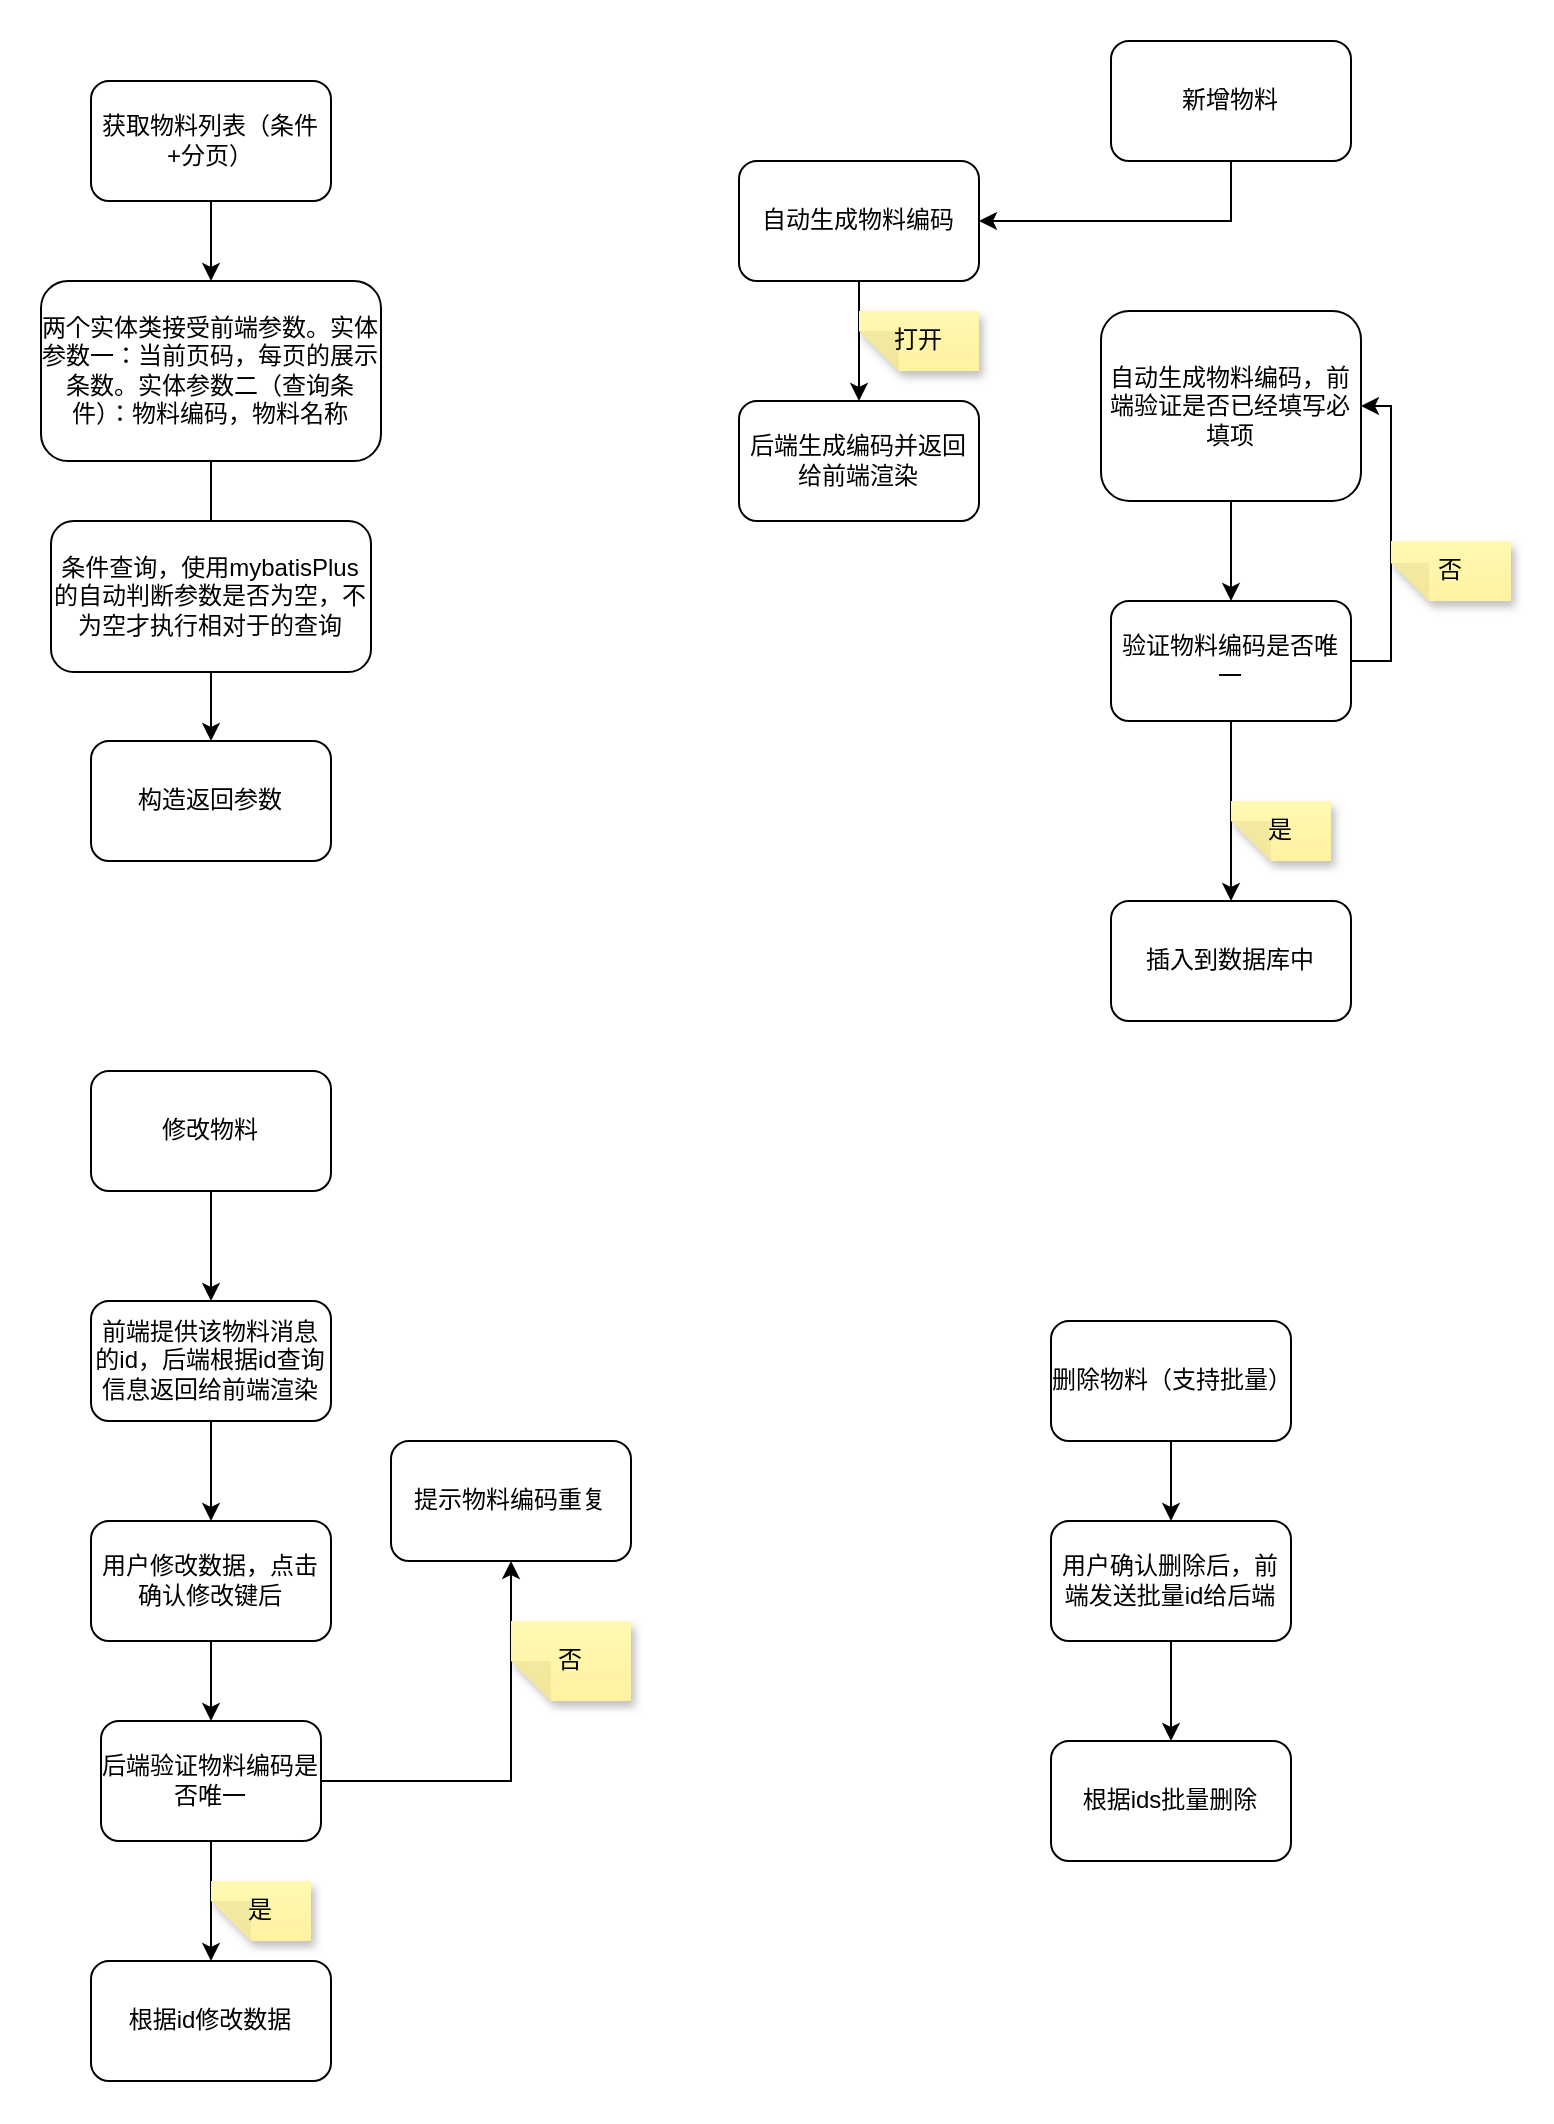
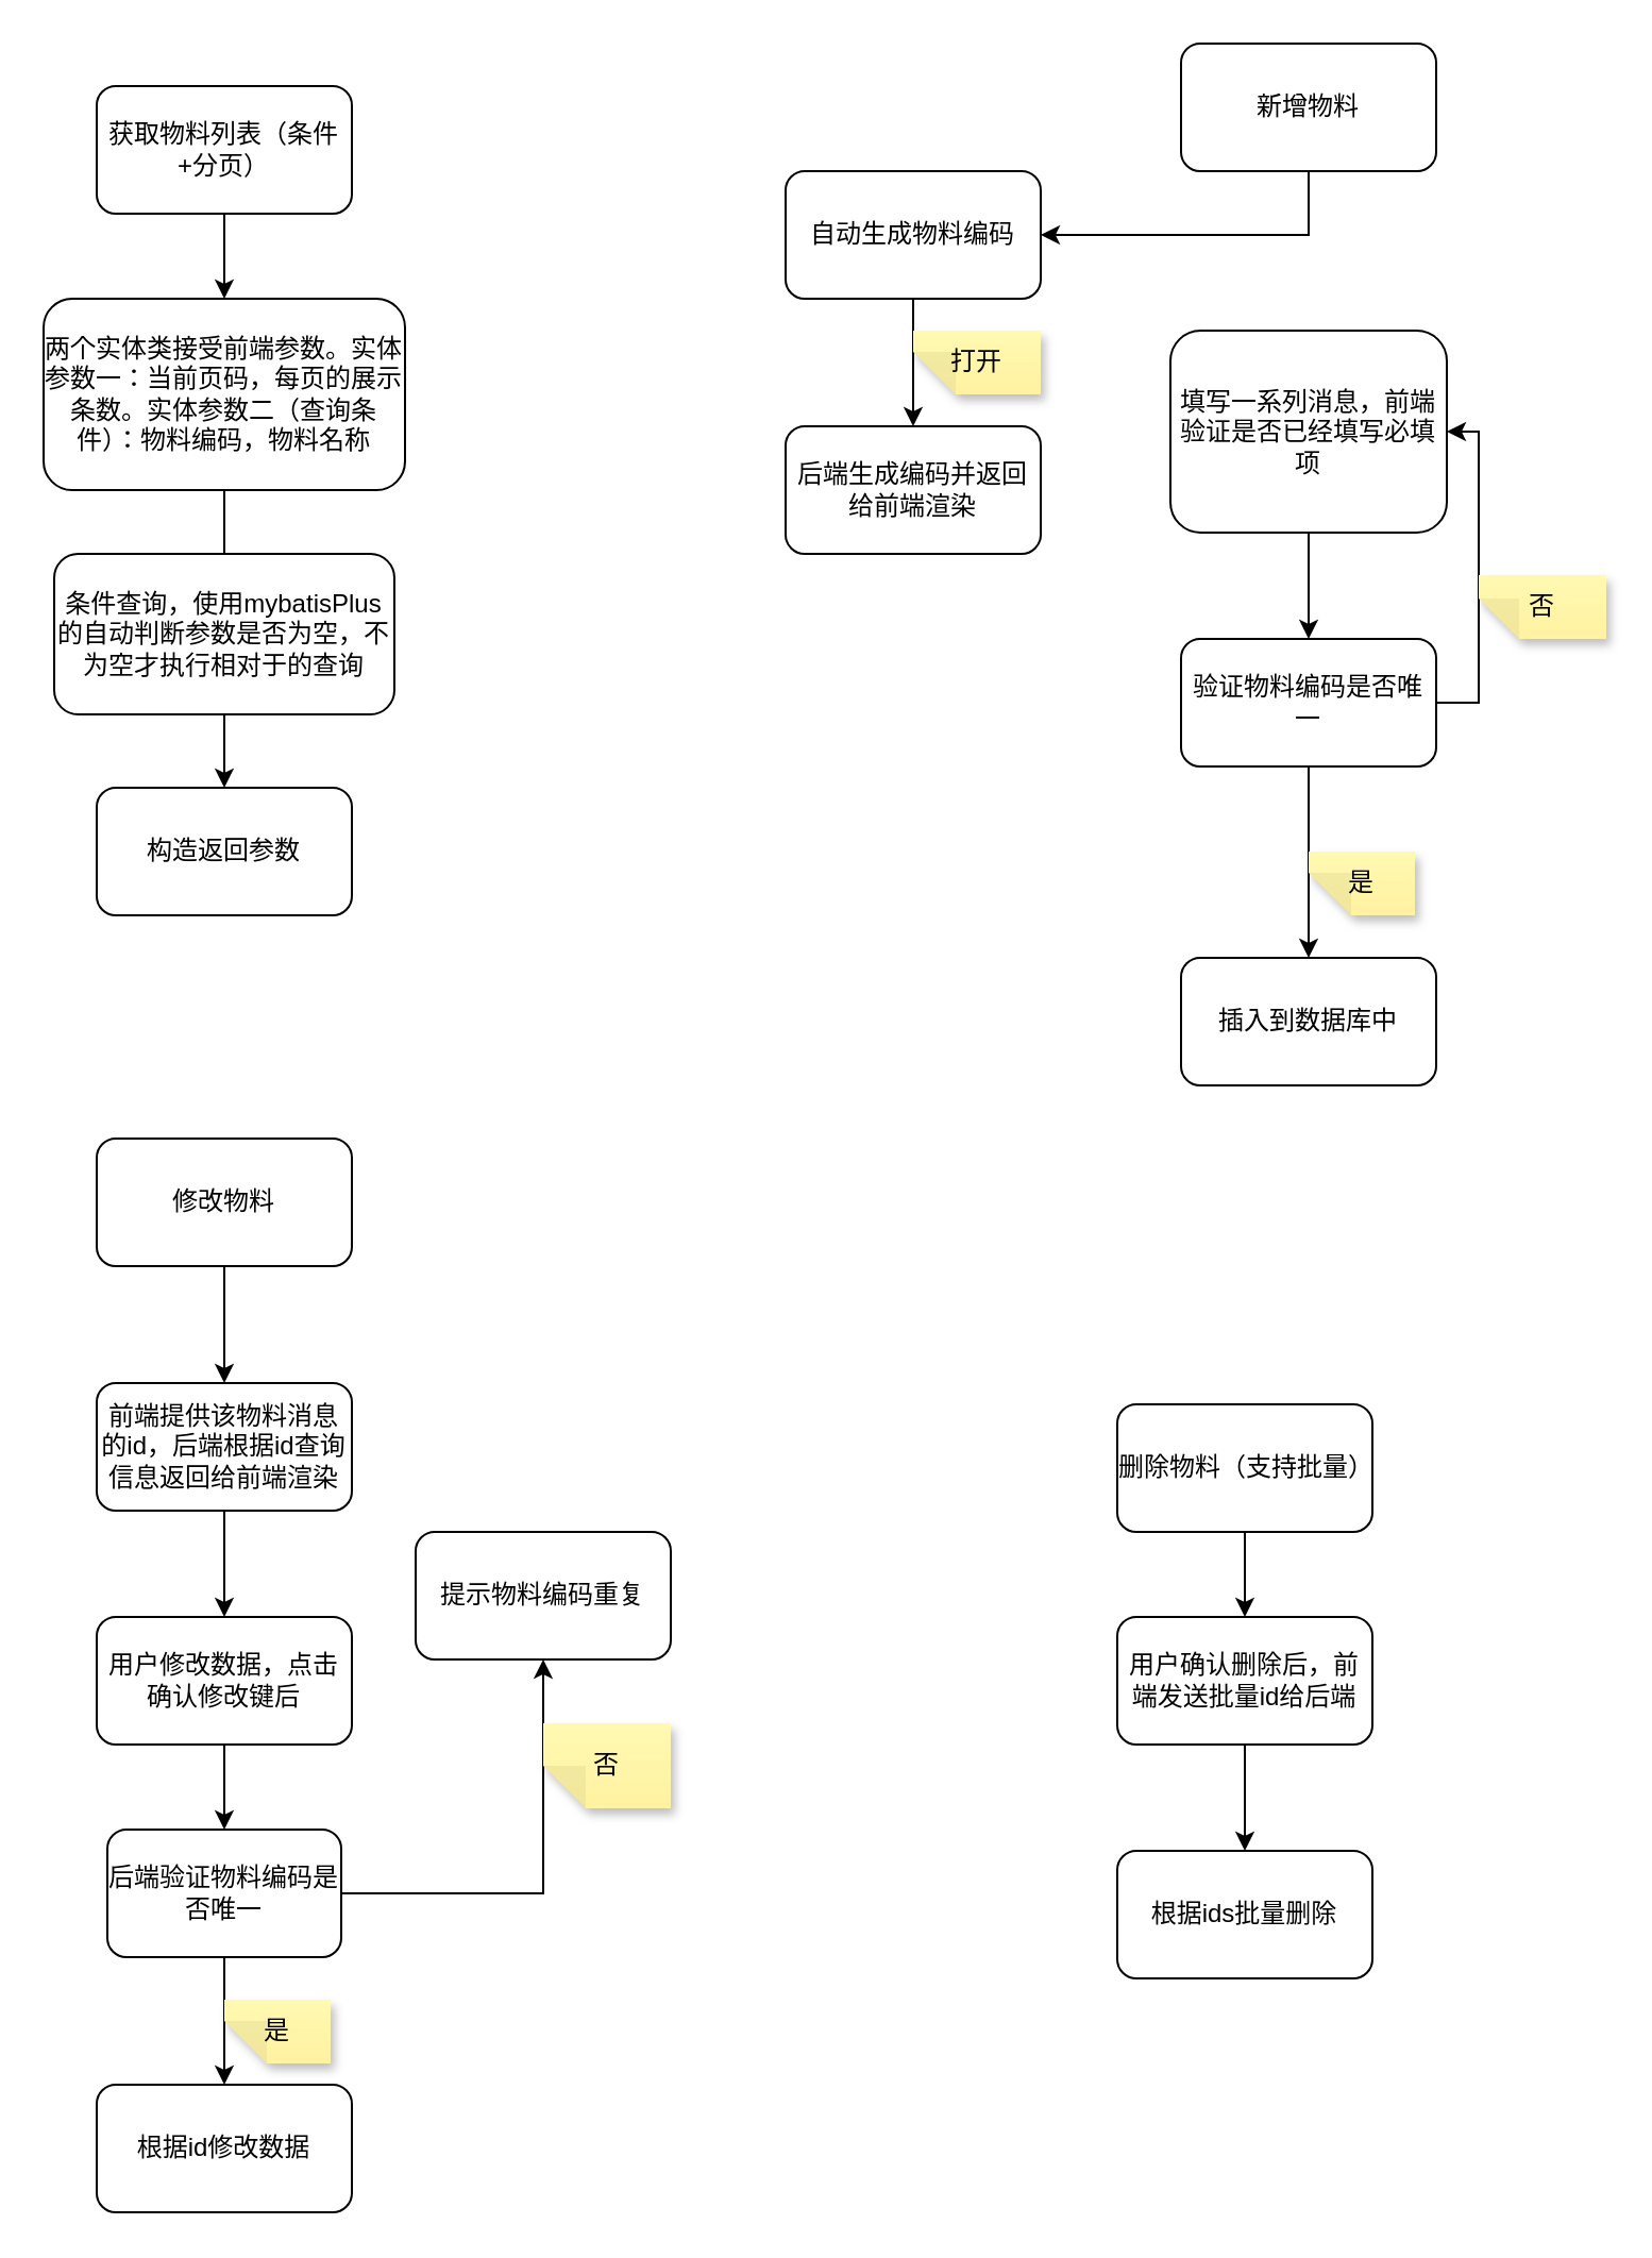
  <mxCell id="0" />
  <mxCell id="1" parent="0" />
  <mxCell id="2" style="edgeStyle=orthogonalEdgeStyle;rounded=0;orthogonalLoop=1;jettySize=auto;html=1;exitX=0.5;exitY=1;exitDx=0;exitDy=0;entryX=0.5;entryY=0;entryDx=0;entryDy=0;" parent="1" source="3" target="11" edge="1"><mxGeometry relative="1" as="geometry" /></mxCell>
  <mxCell id="3" value="获取物料列表（条件+分页）" style="rounded=1;whiteSpace=wrap;html=1;" parent="1" vertex="1"><mxGeometry x="45" y="40" width="120" height="60" as="geometry" /></mxCell>
  <mxCell id="4" style="edgeStyle=orthogonalEdgeStyle;rounded=0;orthogonalLoop=1;jettySize=auto;html=1;exitX=0.5;exitY=1;exitDx=0;exitDy=0;" parent="1" source="5" target="16" edge="1"><mxGeometry relative="1" as="geometry" /></mxCell>
  <mxCell id="5" value="新增物料" style="rounded=1;whiteSpace=wrap;html=1;" parent="1" vertex="1"><mxGeometry x="555" y="20" width="120" height="60" as="geometry" /></mxCell>
  <mxCell id="6" value="" style="edgeStyle=orthogonalEdgeStyle;rounded=0;orthogonalLoop=1;jettySize=auto;html=1;" parent="1" source="7" target="28" edge="1"><mxGeometry relative="1" as="geometry" /></mxCell>
  <mxCell id="7" value="修改物料" style="rounded=1;whiteSpace=wrap;html=1;" parent="1" vertex="1"><mxGeometry x="45" y="535" width="120" height="60" as="geometry" /></mxCell>
  <mxCell id="8" value="" style="edgeStyle=orthogonalEdgeStyle;rounded=0;orthogonalLoop=1;jettySize=auto;html=1;" parent="1" source="9" target="39" edge="1"><mxGeometry relative="1" as="geometry" /></mxCell>
  <mxCell id="9" value="删除物料（支持批量）" style="rounded=1;whiteSpace=wrap;html=1;" parent="1" vertex="1"><mxGeometry x="525" y="660" width="120" height="60" as="geometry" /></mxCell>
  <mxCell id="10" style="edgeStyle=orthogonalEdgeStyle;rounded=0;orthogonalLoop=1;jettySize=auto;html=1;exitX=0.5;exitY=1;exitDx=0;exitDy=0;entryX=0.5;entryY=0;entryDx=0;entryDy=0;" parent="1" source="11" target="13" edge="1"><mxGeometry relative="1" as="geometry"><mxPoint x="105" y="280" as="targetPoint" /><Array as="points"><mxPoint x="105" y="290" /></Array></mxGeometry></mxCell>
  <mxCell id="11" value="两个实体类接受前端参数。实体参数一：当前页码，每页的展示条数。实体参数二（查询条件）：物料编码，物料名称" style="rounded=1;whiteSpace=wrap;html=1;" parent="1" vertex="1"><mxGeometry x="20" y="140" width="170" height="90" as="geometry" /></mxCell>
  <mxCell id="12" style="edgeStyle=orthogonalEdgeStyle;rounded=0;orthogonalLoop=1;jettySize=auto;html=1;exitX=0.5;exitY=1;exitDx=0;exitDy=0;entryX=0.5;entryY=0;entryDx=0;entryDy=0;" parent="1" source="13" target="14" edge="1"><mxGeometry relative="1" as="geometry" /></mxCell>
  <mxCell id="13" value="条件查询，使用mybatisPlus的自动判断参数是否为空，不为空才执行相对于的查询" style="rounded=1;whiteSpace=wrap;html=1;" parent="1" vertex="1"><mxGeometry x="25" y="260" width="160" height="75.5" as="geometry" /></mxCell>
  <mxCell id="14" value="构造返回参数" style="rounded=1;whiteSpace=wrap;html=1;" parent="1" vertex="1"><mxGeometry x="45" y="370" width="120" height="60" as="geometry" /></mxCell>
  <mxCell id="15" style="edgeStyle=orthogonalEdgeStyle;rounded=0;orthogonalLoop=1;jettySize=auto;html=1;exitX=0.5;exitY=1;exitDx=0;exitDy=0;entryX=0.5;entryY=0;entryDx=0;entryDy=0;" parent="1" source="16" target="17" edge="1"><mxGeometry relative="1" as="geometry" /></mxCell>
  <mxCell id="16" value="自动生成物料编码" style="rounded=1;whiteSpace=wrap;html=1;" parent="1" vertex="1"><mxGeometry x="369" y="80" width="120" height="60" as="geometry" /></mxCell>
  <mxCell id="17" value="后端生成编码并返回给前端渲染" style="rounded=1;whiteSpace=wrap;html=1;" parent="1" vertex="1"><mxGeometry x="369" y="200" width="120" height="60" as="geometry" /></mxCell>
  <mxCell id="18" value="" style="edgeStyle=orthogonalEdgeStyle;rounded=0;orthogonalLoop=1;jettySize=auto;html=1;" parent="1" source="19" target="22" edge="1"><mxGeometry relative="1" as="geometry" /></mxCell>
- <mxCell id="19" value="自动生成物料编码，前端验证是否已经填写必填项" style="rounded=1;whiteSpace=wrap;html=1;" parent="1" vertex="1"><mxGeometry x="550" y="155" width="130" height="95" as="geometry" /></mxCell>
+ <mxCell id="19" value="填写一系列消息，前端验证是否已经填写必填项" style="rounded=1;whiteSpace=wrap;html=1;" parent="1" vertex="1"><mxGeometry x="550" y="155" width="130" height="95" as="geometry" /></mxCell>
  <mxCell id="20" style="edgeStyle=orthogonalEdgeStyle;rounded=0;orthogonalLoop=1;jettySize=auto;html=1;exitX=1;exitY=0.5;exitDx=0;exitDy=0;entryX=1;entryY=0.5;entryDx=0;entryDy=0;" parent="1" source="22" target="19" edge="1"><mxGeometry relative="1" as="geometry" /></mxCell>
  <mxCell id="21" value="" style="edgeStyle=orthogonalEdgeStyle;rounded=0;orthogonalLoop=1;jettySize=auto;html=1;" parent="1" source="22" target="24" edge="1"><mxGeometry relative="1" as="geometry" /></mxCell>
  <mxCell id="22" value="验证物料编码是否唯一" style="whiteSpace=wrap;html=1;rounded=1;" parent="1" vertex="1"><mxGeometry x="555" y="300" width="120" height="60" as="geometry" /></mxCell>
  <mxCell id="23" value="否" style="shape=note;whiteSpace=wrap;html=1;backgroundOutline=1;fontColor=#000000;darkOpacity=0.05;fillColor=#FFF9B2;strokeColor=none;fillStyle=solid;direction=west;gradientDirection=north;gradientColor=#FFF2A1;shadow=1;size=19;pointerEvents=1;" parent="1" vertex="1"><mxGeometry x="695" y="270" width="60" height="30" as="geometry" /></mxCell>
  <mxCell id="24" value="插入到数据库中" style="whiteSpace=wrap;html=1;rounded=1;" parent="1" vertex="1"><mxGeometry x="555" y="450" width="120" height="60" as="geometry" /></mxCell>
  <mxCell id="25" value="是" style="shape=note;whiteSpace=wrap;html=1;backgroundOutline=1;fontColor=#000000;darkOpacity=0.05;fillColor=#FFF9B2;strokeColor=none;fillStyle=solid;direction=west;gradientDirection=north;gradientColor=#FFF2A1;shadow=1;size=20;pointerEvents=1;" parent="1" vertex="1"><mxGeometry x="615" y="400" width="50" height="30" as="geometry" /></mxCell>
  <mxCell id="26" value="打开" style="shape=note;whiteSpace=wrap;html=1;backgroundOutline=1;fontColor=#000000;darkOpacity=0.05;fillColor=#FFF9B2;strokeColor=none;fillStyle=solid;direction=west;gradientDirection=north;gradientColor=#FFF2A1;shadow=1;size=20;pointerEvents=1;" parent="1" vertex="1"><mxGeometry x="429" y="155" width="60" height="30" as="geometry" /></mxCell>
  <mxCell id="27" value="" style="edgeStyle=orthogonalEdgeStyle;rounded=0;orthogonalLoop=1;jettySize=auto;html=1;" parent="1" source="28" target="30" edge="1"><mxGeometry relative="1" as="geometry" /></mxCell>
  <mxCell id="28" value="前端提供该物料消息的id，后端根据id查询信息返回给前端渲染" style="whiteSpace=wrap;html=1;rounded=1;" parent="1" vertex="1"><mxGeometry x="45" y="650" width="120" height="60" as="geometry" /></mxCell>
  <mxCell id="29" value="" style="edgeStyle=orthogonalEdgeStyle;rounded=0;orthogonalLoop=1;jettySize=auto;html=1;" parent="1" source="30" target="33" edge="1"><mxGeometry relative="1" as="geometry" /></mxCell>
  <mxCell id="30" value="用户修改数据，点击确认修改键后" style="whiteSpace=wrap;html=1;rounded=1;" parent="1" vertex="1"><mxGeometry x="45" y="760" width="120" height="60" as="geometry" /></mxCell>
  <mxCell id="31" style="edgeStyle=orthogonalEdgeStyle;rounded=0;orthogonalLoop=1;jettySize=auto;html=1;entryX=0.5;entryY=1;entryDx=0;entryDy=0;" parent="1" source="33" target="34" edge="1"><mxGeometry relative="1" as="geometry" /></mxCell>
  <mxCell id="32" value="" style="edgeStyle=orthogonalEdgeStyle;rounded=0;orthogonalLoop=1;jettySize=auto;html=1;" parent="1" source="33" target="36" edge="1"><mxGeometry relative="1" as="geometry" /></mxCell>
  <mxCell id="33" value="后端验证物料编码是否唯一" style="whiteSpace=wrap;html=1;rounded=1;" parent="1" vertex="1"><mxGeometry x="50" y="860" width="110" height="60" as="geometry" /></mxCell>
  <mxCell id="34" value="提示物料编码重复" style="rounded=1;whiteSpace=wrap;html=1;" parent="1" vertex="1"><mxGeometry x="195" y="720" width="120" height="60" as="geometry" /></mxCell>
  <mxCell id="35" value="否" style="shape=note;whiteSpace=wrap;html=1;backgroundOutline=1;fontColor=#000000;darkOpacity=0.05;fillColor=#FFF9B2;strokeColor=none;fillStyle=solid;direction=west;gradientDirection=north;gradientColor=#FFF2A1;shadow=1;size=20;pointerEvents=1;" parent="1" vertex="1"><mxGeometry x="255" y="810" width="60" height="40" as="geometry" /></mxCell>
  <mxCell id="36" value="根据id修改数据" style="whiteSpace=wrap;html=1;rounded=1;" parent="1" vertex="1"><mxGeometry x="45" y="980" width="120" height="60" as="geometry" /></mxCell>
  <mxCell id="37" value="是" style="shape=note;whiteSpace=wrap;html=1;backgroundOutline=1;fontColor=#000000;darkOpacity=0.05;fillColor=#FFF9B2;strokeColor=none;fillStyle=solid;direction=west;gradientDirection=north;gradientColor=#FFF2A1;shadow=1;size=20;pointerEvents=1;" parent="1" vertex="1"><mxGeometry x="105" y="940" width="50" height="30" as="geometry" /></mxCell>
  <mxCell id="38" value="" style="edgeStyle=orthogonalEdgeStyle;rounded=0;orthogonalLoop=1;jettySize=auto;html=1;" parent="1" source="39" target="40" edge="1"><mxGeometry relative="1" as="geometry" /></mxCell>
  <mxCell id="39" value="用户确认删除后，前端发送批量id给后端" style="whiteSpace=wrap;html=1;rounded=1;" parent="1" vertex="1"><mxGeometry x="525" y="760" width="120" height="60" as="geometry" /></mxCell>
  <mxCell id="40" value="根据ids批量删除" style="whiteSpace=wrap;html=1;rounded=1;" parent="1" vertex="1"><mxGeometry x="525" y="870" width="120" height="60" as="geometry" /></mxCell>
